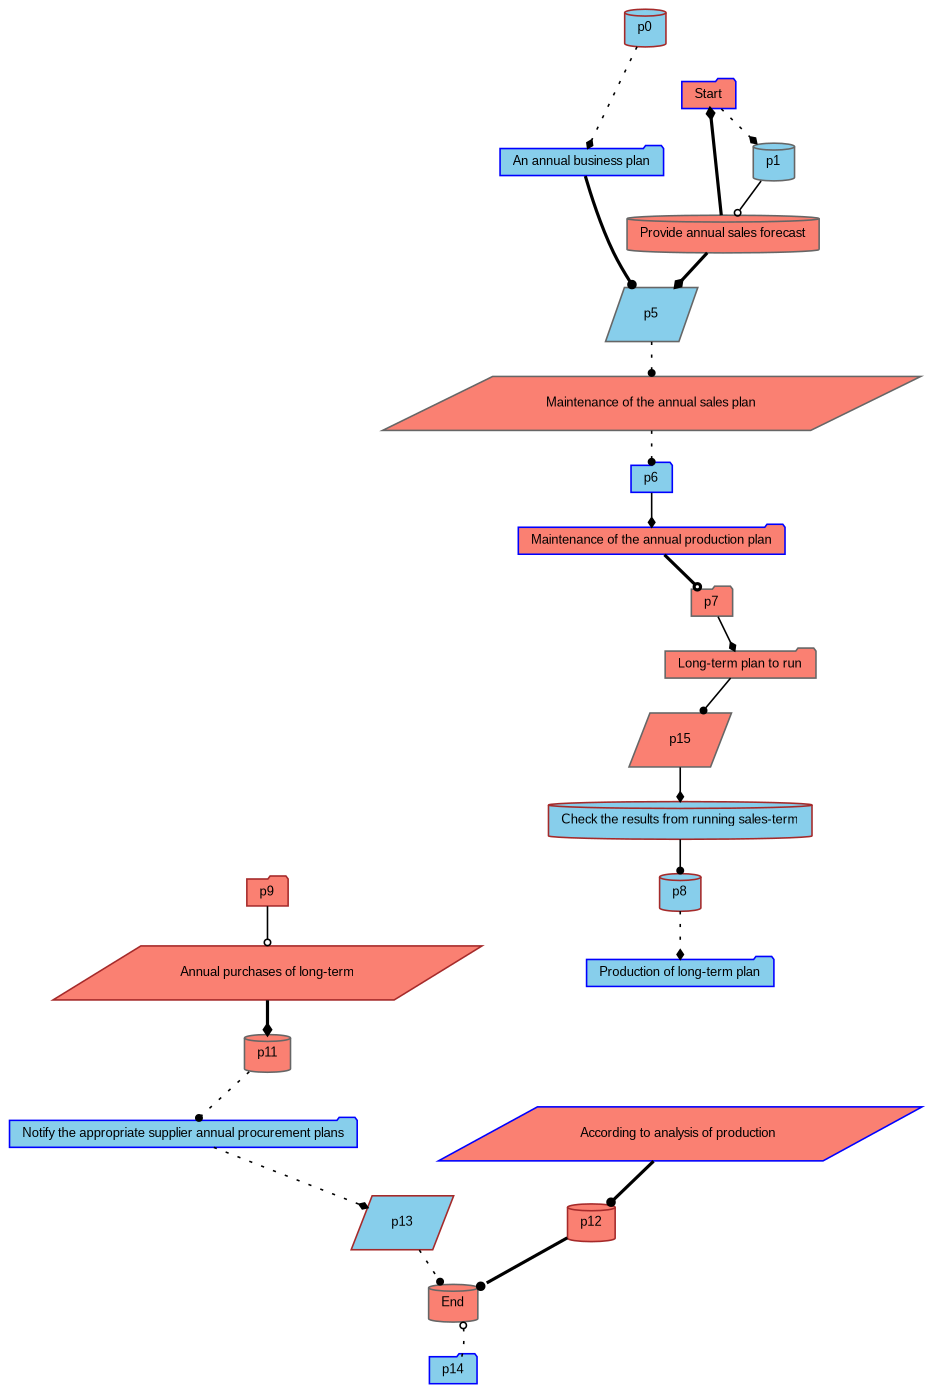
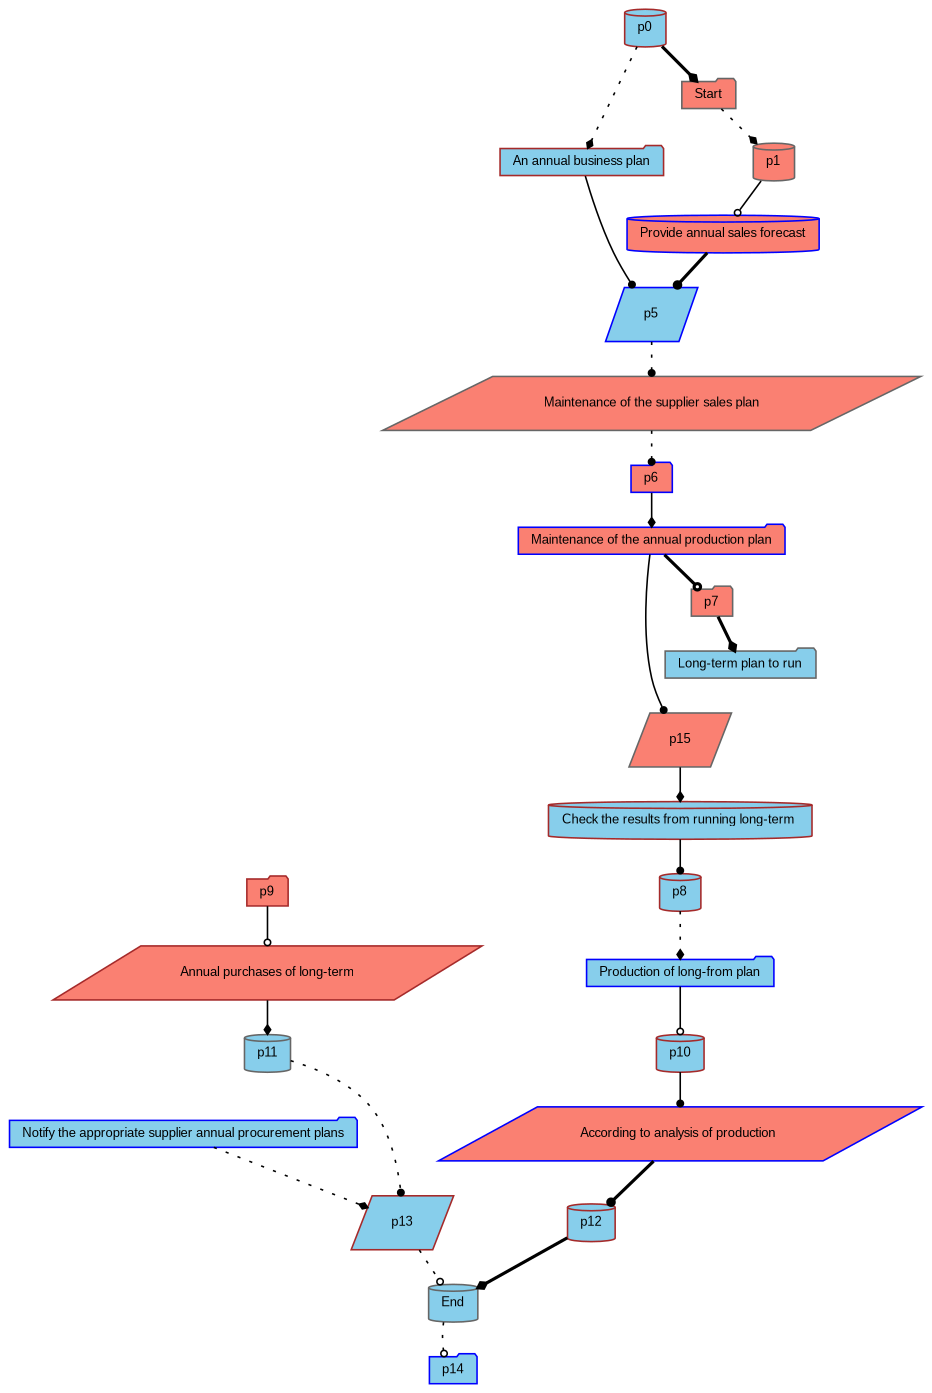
  digraph {
    fontname=Arial
    fontsize=8
    rankdir=TB
    ranksep=.3
    remincross=true
    node [color=brown fillcolor=skyblue fontname=Arial fontsize=8 shape=folder style=filled]
    edge [arrowhead=dot arrowsize=0.5 style=solid]
-   n1 [color=blue height=.2 label="Production of long-term plan" width=.2]
+   n1 [color=blue height=.2 label="Production of long-from plan" width=.2]
+   n2 [height=.2 label=p10 shape=cylinder width=.2]
    n3 [color=blue fillcolor=salmon height=.2 label="According to analysis of production " shape=parallelogram width=.2]
-   n4 [color=gray40 fillcolor=salmon height=.2 label="Long-term plan to run" width=.2]
+   n4 [color=gray40 height=.2 label="Long-term plan to run" width=.2]
    n5 [color=gray40 fillcolor=salmon height=.2 label=p15 shape=parallelogram width=.2]
-   n6 [height=.2 label="Check the results from running sales-term" shape=cylinder width=.2]
+   n6 [height=.2 label="Check the results from running long-term " shape=cylinder width=.2]
    n7 [color=blue fillcolor=salmon height=.2 label="Maintenance of the annual production plan" width=.2]
    n8 [color=gray40 fillcolor=salmon height=.2 label=p7 width=.2]
-   n9 [color=gray40 fillcolor=salmon height=.2 label="Maintenance of the annual sales plan" shape=parallelogram width=.2]
-   n10 [color=blue height=.2 label=p6 width=.2]
-   n11 [color=blue height=.2 label="An annual business plan" width=.2]
-   n12 [color=gray40 height=.2 label=p5 shape=parallelogram width=.2]
+   n9 [color=gray40 fillcolor=salmon height=.2 label="Maintenance of the supplier sales plan" shape=parallelogram width=.2]
+   n10 [color=blue fillcolor=salmon height=.2 label=p6 width=.2]
+   n11 [height=.2 label="An annual business plan" width=.2]
+   n12 [color=blue height=.2 label=p5 shape=parallelogram width=.2]
    n13 [height=.2 label=p8 shape=cylinder width=.2]
    n14 [fillcolor=salmon height=.2 label=p9 width=.2]
    n15 [fillcolor=salmon height=.2 label="Annual purchases of long-term" shape=parallelogram width=.2]
-   n16 [color=gray40 fillcolor=salmon height=.2 label=End shape=cylinder width=.2]
+   n16 [color=gray40 height=.2 label=End shape=cylinder width=.2]
    n17 [color=blue height=.2 label=p14 width=.2]
    n18 [color=blue height=.2 label="Notify the appropriate supplier annual procurement plans" width=.2]
    n19 [height=.2 label=p13 shape=parallelogram width=.2]
-   n20 [color=gray40 fillcolor=salmon height=.2 label="Provide annual sales forecast" shape=cylinder width=.2]
-   n21 [color=blue fillcolor=salmon height=.2 label=Start width=.2]
-   n22 [color=gray40 height=.2 label=p1 shape=cylinder width=.2]
-   n23 [fillcolor=salmon height=.2 label=p12 shape=cylinder width=.2]
-   n24 [color=gray40 fillcolor=salmon height=.2 label=p11 shape=cylinder width=.2]
+   n20 [color=blue fillcolor=salmon height=.2 label="Provide annual sales forecast" shape=cylinder width=.2]
+   n21 [color=gray40 fillcolor=salmon height=.2 label=Start width=.2]
+   n22 [color=gray40 fillcolor=salmon height=.2 label=p1 shape=cylinder width=.2]
+   n23 [height=.2 label=p12 shape=cylinder width=.2]
+   n24 [color=gray40 height=.2 label=p11 shape=cylinder width=.2]
    n25 [height=.2 label=p0 shape=cylinder width=.2]
+   n1 -> n2 [arrowhead=odot]
+   n2 -> n3
    n3 -> n23 [style=bold]
-   n4 -> n5
+   n7 -> n5
    n5 -> n6 [arrowhead=diamond]
    n6 -> n13
    n7 -> n8 [arrowhead=odot style=bold]
-   n8 -> n4 [arrowhead=diamond]
+   n8 -> n4 [arrowhead=diamond style=bold]
    n9 -> n10 [style=dotted]
    n10 -> n7 [arrowhead=diamond]
-   n11 -> n12 [style=bold]
+   n11 -> n12
    n12 -> n9 [style=dotted]
    n13 -> n1 [arrowhead=diamond style=dotted]
    n14 -> n15 [arrowhead=odot]
-   n15 -> n24 [arrowhead=diamond style=bold]
-   n17 -> n16 [arrowhead=odot style=dotted]
+   n15 -> n24 [arrowhead=diamond]
+   n16 -> n17 [arrowhead=odot style=dotted]
    n18 -> n19 [arrowhead=diamond style=dotted]
-   n19 -> n16 [style=dotted]
-   n20 -> n12 [arrowhead=diamond style=bold]
+   n19 -> n16 [arrowhead=odot style=dotted]
+   n20 -> n12 [style=bold]
    n21 -> n22 [arrowhead=diamond style=dotted]
    n22 -> n20 [arrowhead=odot]
-   n23 -> n16 [style=bold]
-   n24 -> n18 [style=dotted]
+   n23 -> n16 [arrowhead=diamond style=bold]
+   n24 -> n19 [style=dotted]
    n25 -> n11 [arrowhead=diamond style=dotted]
-   n20 -> n21 [arrowhead=diamond style=bold]
+   n25 -> n21 [arrowhead=diamond style=bold]
  }
